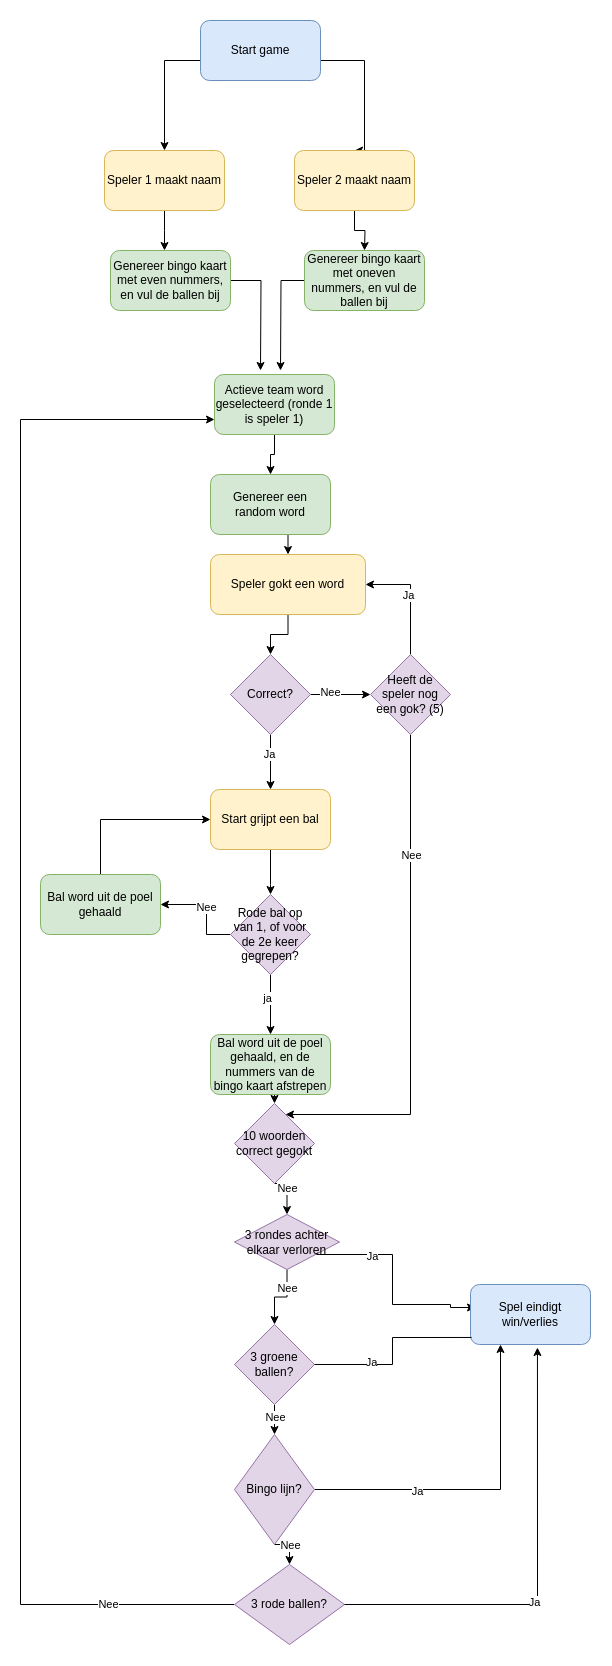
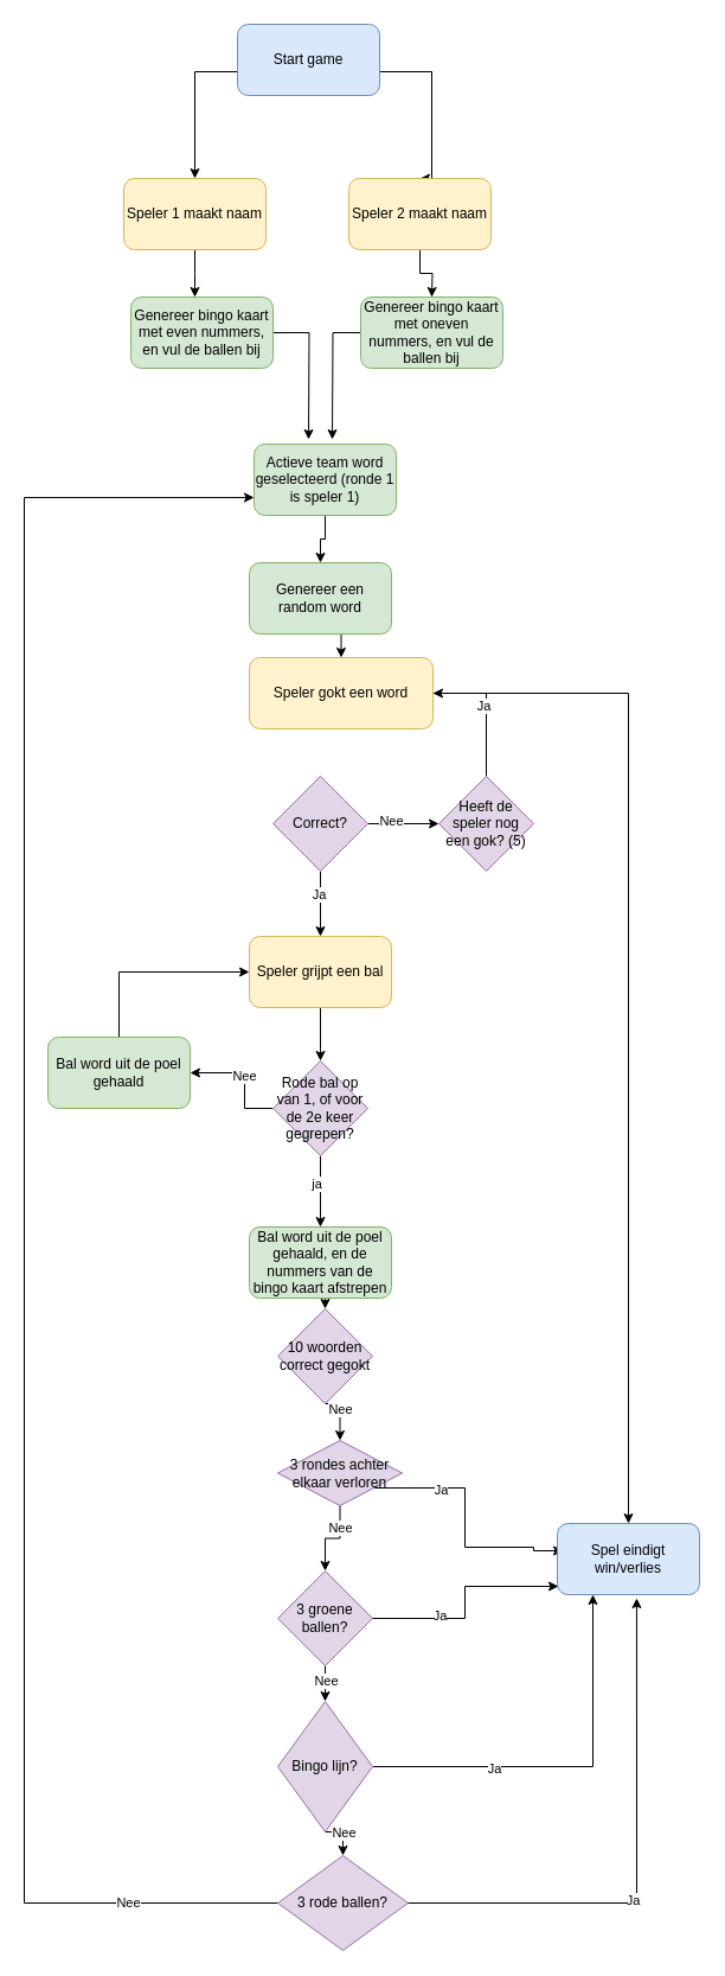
  <mxCell id="0" />
  <mxCell id="1" parent="0" />
  <mxCell id="2" style="edgeStyle=orthogonalEdgeStyle;rounded=0;orthogonalLoop=1;jettySize=auto;html=1;entryX=0.5;entryY=0;entryDx=0;entryDy=0;" parent="1" source="4" target="28" edge="1"><mxGeometry relative="1" as="geometry"><Array as="points"><mxPoint x="164" y="60" /></Array></mxGeometry></mxCell>
  <mxCell id="3" style="edgeStyle=orthogonalEdgeStyle;rounded=0;orthogonalLoop=1;jettySize=auto;html=1;entryX=0.5;entryY=0;entryDx=0;entryDy=0;" parent="1" source="4" target="30" edge="1"><mxGeometry relative="1" as="geometry"><Array as="points"><mxPoint x="364" y="60" /></Array></mxGeometry></mxCell>
  <mxCell id="4" value="Start game" style="rounded=1;whiteSpace=wrap;html=1;fillColor=#dae8fc;strokeColor=#6c8ebf;" parent="1" vertex="1"><mxGeometry x="200" y="20" width="120" height="60" as="geometry" /></mxCell>
  <mxCell id="5" style="edgeStyle=orthogonalEdgeStyle;rounded=0;orthogonalLoop=1;jettySize=auto;html=1;exitX=0.5;exitY=1;exitDx=0;exitDy=0;entryX=0.5;entryY=0;entryDx=0;entryDy=0;" parent="1" source="6" target="8" edge="1"><mxGeometry relative="1" as="geometry" /></mxCell>
  <mxCell id="6" value="Genereer een random word" style="rounded=1;whiteSpace=wrap;html=1;fillColor=#d5e8d4;strokeColor=#82b366;" parent="1" vertex="1"><mxGeometry x="210" y="474" width="120" height="60" as="geometry" /></mxCell>
- <mxCell id="7" style="edgeStyle=orthogonalEdgeStyle;rounded=0;orthogonalLoop=1;jettySize=auto;html=1;entryX=0.5;entryY=0;entryDx=0;entryDy=0;" parent="1" source="8" target="13" edge="1"><mxGeometry relative="1" as="geometry" /></mxCell>
+ <mxCell id="7" style="edgeStyle=orthogonalEdgeStyle;rounded=0;orthogonalLoop=1;jettySize=auto;html=1;" parent="1" source="8" target="26" edge="1"><mxGeometry relative="1" as="geometry" /></mxCell>
  <mxCell id="8" value="Speler gokt een word" style="rounded=1;whiteSpace=wrap;html=1;fillColor=#fff2cc;strokeColor=#d6b656;" parent="1" vertex="1"><mxGeometry x="210" y="554" width="155" height="60" as="geometry" /></mxCell>
  <mxCell id="9" style="edgeStyle=orthogonalEdgeStyle;rounded=0;orthogonalLoop=1;jettySize=auto;html=1;" parent="1" source="13" target="18" edge="1"><mxGeometry relative="1" as="geometry" /></mxCell>
  <mxCell id="10" value="Nee" style="edgeLabel;html=1;align=center;verticalAlign=middle;resizable=0;points=[];" parent="9" vertex="1" connectable="0"><mxGeometry x="-0.367" y="3" relative="1" as="geometry"><mxPoint as="offset" /></mxGeometry></mxCell>
  <mxCell id="11" style="edgeStyle=orthogonalEdgeStyle;rounded=0;orthogonalLoop=1;jettySize=auto;html=1;entryX=0.5;entryY=0;entryDx=0;entryDy=0;" parent="1" source="13" target="20" edge="1"><mxGeometry relative="1" as="geometry" /></mxCell>
  <mxCell id="12" value="Ja" style="edgeLabel;html=1;align=center;verticalAlign=middle;resizable=0;points=[];" parent="11" vertex="1" connectable="0"><mxGeometry x="-0.309" y="-2" relative="1" as="geometry"><mxPoint as="offset" /></mxGeometry></mxCell>
  <mxCell id="13" value="Correct?" style="rhombus;whiteSpace=wrap;html=1;fillColor=#e1d5e7;strokeColor=#9673a6;" parent="1" vertex="1"><mxGeometry x="230" y="654" width="80" height="80" as="geometry" /></mxCell>
  <mxCell id="14" style="edgeStyle=orthogonalEdgeStyle;rounded=0;orthogonalLoop=1;jettySize=auto;html=1;exitX=0.5;exitY=0;exitDx=0;exitDy=0;entryX=1;entryY=0.5;entryDx=0;entryDy=0;" parent="1" source="18" target="8" edge="1"><mxGeometry relative="1" as="geometry" /></mxCell>
  <mxCell id="15" value="Ja" style="edgeLabel;html=1;align=center;verticalAlign=middle;resizable=0;points=[];" parent="14" vertex="1" connectable="0"><mxGeometry x="0.04" y="3" relative="1" as="geometry"><mxPoint as="offset" /></mxGeometry></mxCell>
- <mxCell id="16" style="edgeStyle=orthogonalEdgeStyle;rounded=0;orthogonalLoop=1;jettySize=auto;html=1;exitX=0.5;exitY=1;exitDx=0;exitDy=0;" parent="1" source="18" target="44" edge="1"><mxGeometry relative="1" as="geometry"><mxPoint x="410" y="1014" as="targetPoint" /><Array as="points"><mxPoint x="410" y="1114" /></Array></mxGeometry></mxCell>
- <mxCell id="17" value="Nee" style="edgeLabel;html=1;align=center;verticalAlign=middle;resizable=0;points=[];" parent="16" vertex="1" connectable="0"><mxGeometry x="-0.523" relative="1" as="geometry"><mxPoint as="offset" /></mxGeometry></mxCell>
  <mxCell id="18" value="Heeft de speler nog een gok? (5)" style="rhombus;whiteSpace=wrap;html=1;fillColor=#e1d5e7;strokeColor=#9673a6;" parent="1" vertex="1"><mxGeometry x="370" y="654" width="80" height="80" as="geometry" /></mxCell>
  <mxCell id="19" style="edgeStyle=orthogonalEdgeStyle;rounded=0;orthogonalLoop=1;jettySize=auto;html=1;" parent="1" source="20" edge="1"><mxGeometry relative="1" as="geometry"><mxPoint x="270" y="894" as="targetPoint" /><Array as="points"><mxPoint x="270" y="884" /></Array></mxGeometry></mxCell>
- <mxCell id="20" value="Start grijpt een bal" style="rounded=1;whiteSpace=wrap;html=1;fillColor=#fff2cc;strokeColor=#d6b656;" parent="1" vertex="1"><mxGeometry x="210" y="789" width="120" height="60" as="geometry" /></mxCell>
+ <mxCell id="20" value="Speler grijpt een bal" style="rounded=1;whiteSpace=wrap;html=1;fillColor=#fff2cc;strokeColor=#d6b656;" parent="1" vertex="1"><mxGeometry x="210" y="789" width="120" height="60" as="geometry" /></mxCell>
  <mxCell id="21" style="edgeStyle=orthogonalEdgeStyle;rounded=0;orthogonalLoop=1;jettySize=auto;html=1;exitX=0.5;exitY=1;exitDx=0;exitDy=0;entryX=0.5;entryY=0;entryDx=0;entryDy=0;" parent="1" source="25" target="47" edge="1"><mxGeometry relative="1" as="geometry" /></mxCell>
  <mxCell id="22" value="Nee" style="edgeLabel;html=1;align=center;verticalAlign=middle;resizable=0;points=[];" parent="21" vertex="1" connectable="0"><mxGeometry x="-0.467" relative="1" as="geometry"><mxPoint as="offset" /></mxGeometry></mxCell>
  <mxCell id="23" style="edgeStyle=orthogonalEdgeStyle;rounded=0;orthogonalLoop=1;jettySize=auto;html=1;entryX=0.042;entryY=0.383;entryDx=0;entryDy=0;entryPerimeter=0;" parent="1" source="25" target="26" edge="1"><mxGeometry relative="1" as="geometry"><mxPoint x="450" y="1314" as="targetPoint" /><Array as="points"><mxPoint x="392" y="1254" /><mxPoint x="392" y="1304" /><mxPoint x="450" y="1304" /><mxPoint x="450" y="1307" /></Array></mxGeometry></mxCell>
  <mxCell id="24" value="Ja" style="edgeLabel;html=1;align=center;verticalAlign=middle;resizable=0;points=[];" parent="23" vertex="1" connectable="0"><mxGeometry x="-0.477" y="-1" relative="1" as="geometry"><mxPoint as="offset" /></mxGeometry></mxCell>
  <mxCell id="25" value="3 rondes achter elkaar verloren" style="rhombus;whiteSpace=wrap;html=1;fillColor=#e1d5e7;strokeColor=#9673a6;" parent="1" vertex="1"><mxGeometry x="234" y="1214" width="105" height="55" as="geometry" /></mxCell>
  <mxCell id="26" value="Spel eindigt win/verlies" style="rounded=1;whiteSpace=wrap;html=1;fillColor=#dae8fc;strokeColor=#6c8ebf;" parent="1" vertex="1"><mxGeometry x="470" y="1284" width="120" height="60" as="geometry" /></mxCell>
  <mxCell id="27" style="edgeStyle=orthogonalEdgeStyle;rounded=0;orthogonalLoop=1;jettySize=auto;html=1;" edge="1" parent="1" source="28"><mxGeometry relative="1" as="geometry"><mxPoint x="164" y="250" as="targetPoint" /></mxGeometry></mxCell>
  <mxCell id="28" value="Speler 1 maakt naam" style="rounded=1;whiteSpace=wrap;html=1;fillColor=#fff2cc;strokeColor=#d6b656;" parent="1" vertex="1"><mxGeometry x="104" y="150" width="120" height="60" as="geometry" /></mxCell>
  <mxCell id="29" style="edgeStyle=orthogonalEdgeStyle;rounded=0;orthogonalLoop=1;jettySize=auto;html=1;" edge="1" parent="1" source="30"><mxGeometry relative="1" as="geometry"><mxPoint x="364" y="250" as="targetPoint" /></mxGeometry></mxCell>
  <mxCell id="30" value="Speler 2 maakt naam" style="rounded=1;whiteSpace=wrap;html=1;fillColor=#fff2cc;strokeColor=#d6b656;" parent="1" vertex="1"><mxGeometry x="294" y="150" width="120" height="60" as="geometry" /></mxCell>
  <mxCell id="31" style="edgeStyle=orthogonalEdgeStyle;rounded=0;orthogonalLoop=1;jettySize=auto;html=1;entryX=0.5;entryY=0;entryDx=0;entryDy=0;" parent="1" source="32" target="6" edge="1"><mxGeometry relative="1" as="geometry" /></mxCell>
  <mxCell id="32" value="Actieve team word geselecteerd (ronde 1 is speler 1)" style="rounded=1;whiteSpace=wrap;html=1;fillColor=#d5e8d4;strokeColor=#82b366;" parent="1" vertex="1"><mxGeometry x="214" y="374" width="120" height="60" as="geometry" /></mxCell>
  <mxCell id="33" style="edgeStyle=orthogonalEdgeStyle;rounded=0;orthogonalLoop=1;jettySize=auto;html=1;" parent="1" source="37" edge="1"><mxGeometry relative="1" as="geometry"><mxPoint x="270" y="1034" as="targetPoint" /></mxGeometry></mxCell>
  <mxCell id="34" value="ja" style="edgeLabel;html=1;align=center;verticalAlign=middle;resizable=0;points=[];" parent="33" vertex="1" connectable="0"><mxGeometry x="-0.24" y="-4" relative="1" as="geometry"><mxPoint as="offset" /></mxGeometry></mxCell>
  <mxCell id="35" style="edgeStyle=orthogonalEdgeStyle;rounded=0;orthogonalLoop=1;jettySize=auto;html=1;" parent="1" source="37" edge="1"><mxGeometry relative="1" as="geometry"><mxPoint x="160" y="904" as="targetPoint" /><Array as="points"><mxPoint x="206" y="934" /></Array></mxGeometry></mxCell>
  <mxCell id="36" value="Nee" style="edgeLabel;html=1;align=center;verticalAlign=middle;resizable=0;points=[];" parent="35" vertex="1" connectable="0"><mxGeometry x="0.03" y="1" relative="1" as="geometry"><mxPoint as="offset" /></mxGeometry></mxCell>
  <mxCell id="37" value="Rode bal op van 1, of voor de 2e keer gegrepen?" style="rhombus;whiteSpace=wrap;html=1;fillColor=#e1d5e7;strokeColor=#9673a6;" parent="1" vertex="1"><mxGeometry x="230" y="894" width="80" height="80" as="geometry" /></mxCell>
  <mxCell id="38" style="edgeStyle=orthogonalEdgeStyle;rounded=0;orthogonalLoop=1;jettySize=auto;html=1;entryX=0;entryY=0.5;entryDx=0;entryDy=0;" parent="1" source="39" target="20" edge="1"><mxGeometry relative="1" as="geometry"><Array as="points"><mxPoint x="100" y="819" /></Array></mxGeometry></mxCell>
  <mxCell id="39" value="Bal word uit de poel gehaald" style="rounded=1;whiteSpace=wrap;html=1;fillColor=#d5e8d4;strokeColor=#82b366;" parent="1" vertex="1"><mxGeometry x="40" y="874" width="120" height="60" as="geometry" /></mxCell>
  <mxCell id="40" style="edgeStyle=orthogonalEdgeStyle;rounded=0;orthogonalLoop=1;jettySize=auto;html=1;exitX=0.5;exitY=1;exitDx=0;exitDy=0;entryX=0.5;entryY=0;entryDx=0;entryDy=0;" parent="1" source="41" target="44" edge="1"><mxGeometry relative="1" as="geometry" /></mxCell>
  <mxCell id="41" value="Bal word uit de poel gehaald, en de nummers van de bingo kaart afstrepen" style="rounded=1;whiteSpace=wrap;html=1;fillColor=#d5e8d4;strokeColor=#82b366;" parent="1" vertex="1"><mxGeometry x="210" y="1034" width="120" height="60" as="geometry" /></mxCell>
  <mxCell id="42" style="edgeStyle=orthogonalEdgeStyle;rounded=0;orthogonalLoop=1;jettySize=auto;html=1;exitX=0.5;exitY=1;exitDx=0;exitDy=0;entryX=0.5;entryY=0;entryDx=0;entryDy=0;" parent="1" source="44" target="25" edge="1"><mxGeometry relative="1" as="geometry" /></mxCell>
  <mxCell id="43" value="Nee" style="edgeLabel;html=1;align=center;verticalAlign=middle;resizable=0;points=[];" parent="42" vertex="1" connectable="0"><mxGeometry x="-0.226" relative="1" as="geometry"><mxPoint as="offset" /></mxGeometry></mxCell>
  <mxCell id="44" value="10 woorden correct gegokt" style="rhombus;whiteSpace=wrap;html=1;fillColor=#e1d5e7;strokeColor=#9673a6;" parent="1" vertex="1"><mxGeometry x="234" y="1103" width="80" height="80" as="geometry" /></mxCell>
  <mxCell id="45" style="edgeStyle=orthogonalEdgeStyle;rounded=0;orthogonalLoop=1;jettySize=auto;html=1;exitX=0.5;exitY=1;exitDx=0;exitDy=0;" parent="1" source="47" target="59" edge="1"><mxGeometry relative="1" as="geometry" /></mxCell>
  <mxCell id="46" value="Nee" style="edgeLabel;html=1;align=center;verticalAlign=middle;resizable=0;points=[];" parent="45" vertex="1" connectable="0"><mxGeometry x="0.28" relative="1" as="geometry"><mxPoint as="offset" /></mxGeometry></mxCell>
  <mxCell id="47" value="3 groene ballen?" style="rhombus;whiteSpace=wrap;html=1;fillColor=#e1d5e7;strokeColor=#9673a6;" parent="1" vertex="1"><mxGeometry x="234" y="1324" width="80" height="80" as="geometry" /></mxCell>
  <mxCell id="48" style="edgeStyle=orthogonalEdgeStyle;rounded=0;orthogonalLoop=1;jettySize=auto;html=1;entryX=0;entryY=0.75;entryDx=0;entryDy=0;" parent="1" source="50" target="32" edge="1"><mxGeometry relative="1" as="geometry"><Array as="points"><mxPoint x="20" y="1604" /><mxPoint x="20" y="419" /></Array></mxGeometry></mxCell>
  <mxCell id="49" value="Nee" style="edgeLabel;html=1;align=center;verticalAlign=middle;resizable=0;points=[];" parent="48" vertex="1" connectable="0"><mxGeometry x="-0.841" y="-1" relative="1" as="geometry"><mxPoint as="offset" /></mxGeometry></mxCell>
  <mxCell id="50" value="3 rode ballen?" style="rhombus;whiteSpace=wrap;html=1;fillColor=#e1d5e7;strokeColor=#9673a6;" parent="1" vertex="1"><mxGeometry x="234" y="1564" width="110" height="80" as="geometry" /></mxCell>
- <mxCell id="51" style="edgeStyle=orthogonalEdgeStyle;rounded=0;orthogonalLoop=1;jettySize=auto;html=1;entryX=0.008;entryY=0.883;entryDx=0;entryDy=0;entryPerimeter=0;endArrow=none;" parent="1" source="47" target="26" edge="1"><mxGeometry relative="1" as="geometry" /></mxCell>
+ <mxCell id="51" style="edgeStyle=orthogonalEdgeStyle;rounded=0;orthogonalLoop=1;jettySize=auto;html=1;entryX=0.008;entryY=0.883;entryDx=0;entryDy=0;entryPerimeter=0;" parent="1" source="47" target="26" edge="1"><mxGeometry relative="1" as="geometry" /></mxCell>
  <mxCell id="52" value="Ja" style="edgeLabel;html=1;align=center;verticalAlign=middle;resizable=0;points=[];" parent="51" vertex="1" connectable="0"><mxGeometry x="-0.391" y="3" relative="1" as="geometry"><mxPoint as="offset" /></mxGeometry></mxCell>
  <mxCell id="53" style="edgeStyle=orthogonalEdgeStyle;rounded=0;orthogonalLoop=1;jettySize=auto;html=1;entryX=0.558;entryY=1.05;entryDx=0;entryDy=0;entryPerimeter=0;" parent="1" source="50" target="26" edge="1"><mxGeometry relative="1" as="geometry" /></mxCell>
  <mxCell id="54" value="Ja" style="edgeLabel;html=1;align=center;verticalAlign=middle;resizable=0;points=[];" parent="53" vertex="1" connectable="0"><mxGeometry x="-0.131" y="3" relative="1" as="geometry"><mxPoint as="offset" /></mxGeometry></mxCell>
  <mxCell id="55" style="edgeStyle=orthogonalEdgeStyle;rounded=0;orthogonalLoop=1;jettySize=auto;html=1;exitX=0.5;exitY=1;exitDx=0;exitDy=0;entryX=0.5;entryY=0;entryDx=0;entryDy=0;" parent="1" source="59" target="50" edge="1"><mxGeometry relative="1" as="geometry" /></mxCell>
  <mxCell id="56" value="Nee" style="edgeLabel;html=1;align=center;verticalAlign=middle;resizable=0;points=[];" parent="55" vertex="1" connectable="0"><mxGeometry x="-0.12" relative="1" as="geometry"><mxPoint as="offset" /></mxGeometry></mxCell>
  <mxCell id="57" style="edgeStyle=orthogonalEdgeStyle;rounded=0;orthogonalLoop=1;jettySize=auto;html=1;entryX=0.25;entryY=1;entryDx=0;entryDy=0;" parent="1" source="59" target="26" edge="1"><mxGeometry relative="1" as="geometry" /></mxCell>
  <mxCell id="58" value="Ja" style="edgeLabel;html=1;align=center;verticalAlign=middle;resizable=0;points=[];" parent="57" vertex="1" connectable="0"><mxGeometry x="-0.386" y="-1" relative="1" as="geometry"><mxPoint as="offset" /></mxGeometry></mxCell>
  <mxCell id="59" value="Bingo lijn?" style="rhombus;whiteSpace=wrap;html=1;fillColor=#e1d5e7;strokeColor=#9673a6;" parent="1" vertex="1"><mxGeometry x="234" y="1434" width="80" height="110" as="geometry" /></mxCell>
  <mxCell id="60" style="edgeStyle=orthogonalEdgeStyle;rounded=0;orthogonalLoop=1;jettySize=auto;html=1;" edge="1" parent="1" source="61"><mxGeometry relative="1" as="geometry"><mxPoint x="260" y="370" as="targetPoint" /></mxGeometry></mxCell>
  <mxCell id="61" value="Genereer bingo kaart met even nummers, en vul de ballen bij" style="rounded=1;whiteSpace=wrap;html=1;fillColor=#d5e8d4;strokeColor=#82b366;" vertex="1" parent="1"><mxGeometry x="110" y="250" width="120" height="60" as="geometry" /></mxCell>
  <mxCell id="62" style="edgeStyle=orthogonalEdgeStyle;rounded=0;orthogonalLoop=1;jettySize=auto;html=1;" edge="1" parent="1" source="63"><mxGeometry relative="1" as="geometry"><mxPoint x="280" y="370" as="targetPoint" /></mxGeometry></mxCell>
  <mxCell id="63" value="Genereer bingo kaart met oneven nummers, en vul de ballen bij" style="rounded=1;whiteSpace=wrap;html=1;fillColor=#d5e8d4;strokeColor=#82b366;" vertex="1" parent="1"><mxGeometry x="304" y="250" width="120" height="60" as="geometry" /></mxCell>
